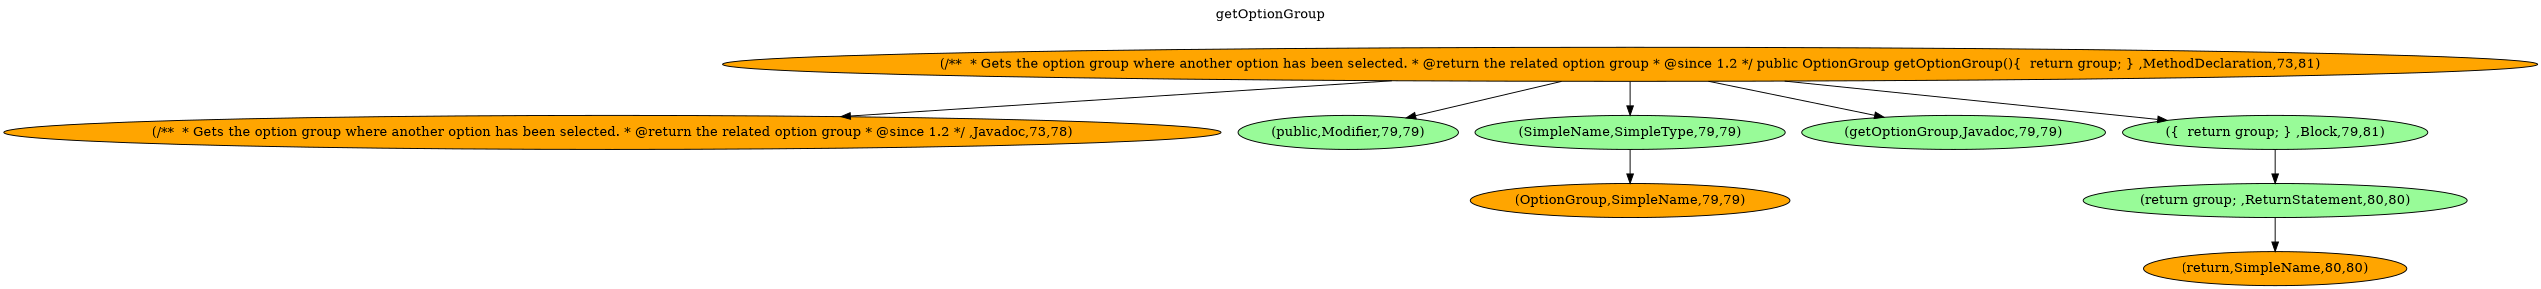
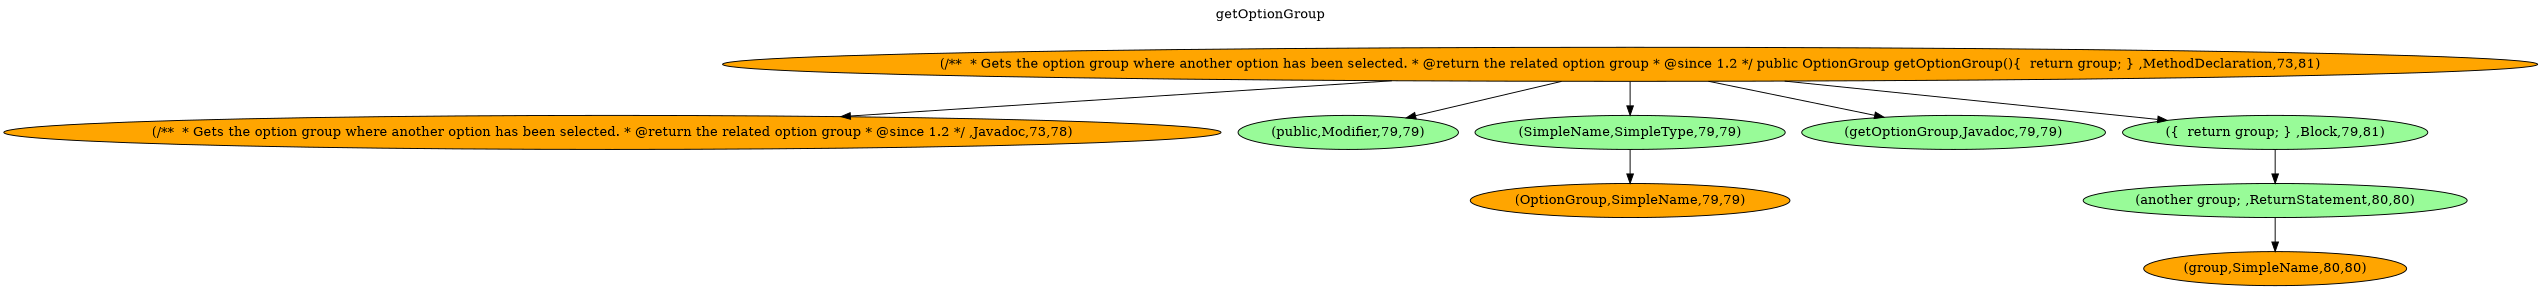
  digraph {
    concentrate=true
    label=getOptionGroup
    labelloc=t
    node [endLineNumber=79 fillcolor=palegreen startLineNumber=79 style=filled type=42]
    n1 [endLineNumber=81 fillcolor=orange label="(/**  * Gets the option group where another option has been selected. * @return the related option group * @since 1.2 */ public OptionGroup getOptionGroup(){  return group; } ,MethodDeclaration,73,81)" startLineNumber=73 type=31]
    n2 [endLineNumber=78 fillcolor=orange label="(/**  * Gets the option group where another option has been selected. * @return the related option group * @since 1.2 */ ,Javadoc,73,78)" startLineNumber=73 type=29]
    n3 [label="(public,Modifier,79,79)" type=83]
    n4 [label="(SimpleName,SimpleType,79,79)" type=43]
    n5 [label="(getOptionGroup,Javadoc,79,79)"]
    n6 [endLineNumber=81 label="({  return group; } ,Block,79,81)" type=8]
    n7 [fillcolor=orange label="(OptionGroup,SimpleName,79,79)"]
-   n8 [endLineNumber=80 label="(return group; ,ReturnStatement,80,80)" startLineNumber=80 type=41]
-   n9 [endLineNumber=80 fillcolor=orange label="(return,SimpleName,80,80)" startLineNumber=80]
+   n8 [endLineNumber=80 label="(another group; ,ReturnStatement,80,80)" startLineNumber=80 type=41]
+   n9 [endLineNumber=80 fillcolor=orange label="(group,SimpleName,80,80)" startLineNumber=80]
    n1 -> n2
    n1 -> n3
    n1 -> n4
    n1 -> n5
    n1 -> n6
    n4 -> n7
    n6 -> n8
    n8 -> n9
  }
